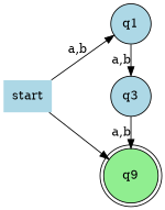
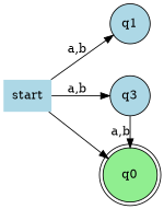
  digraph {
    rankdir=LR
    node [fillcolor=lightblue shape=circle style=filled]
-   n1 [fillcolor=lightgreen label=q9 shape=doublecircle]
+   n1 [fillcolor=lightgreen label=q0 shape=doublecircle]
    n2 [label=q1]
    n3 [label=q3]
    start [shape=none]
    subgraph sub_1 {
      rank=same
      n1
      n2
      n3
    }
-   n2 -> n3 [label="a,b"]
+   start -> n3 [label="a,b"]
    n3 -> n1 [label="a,b"]
    start -> n1
    start -> n2 [label="a,b"]
  }
